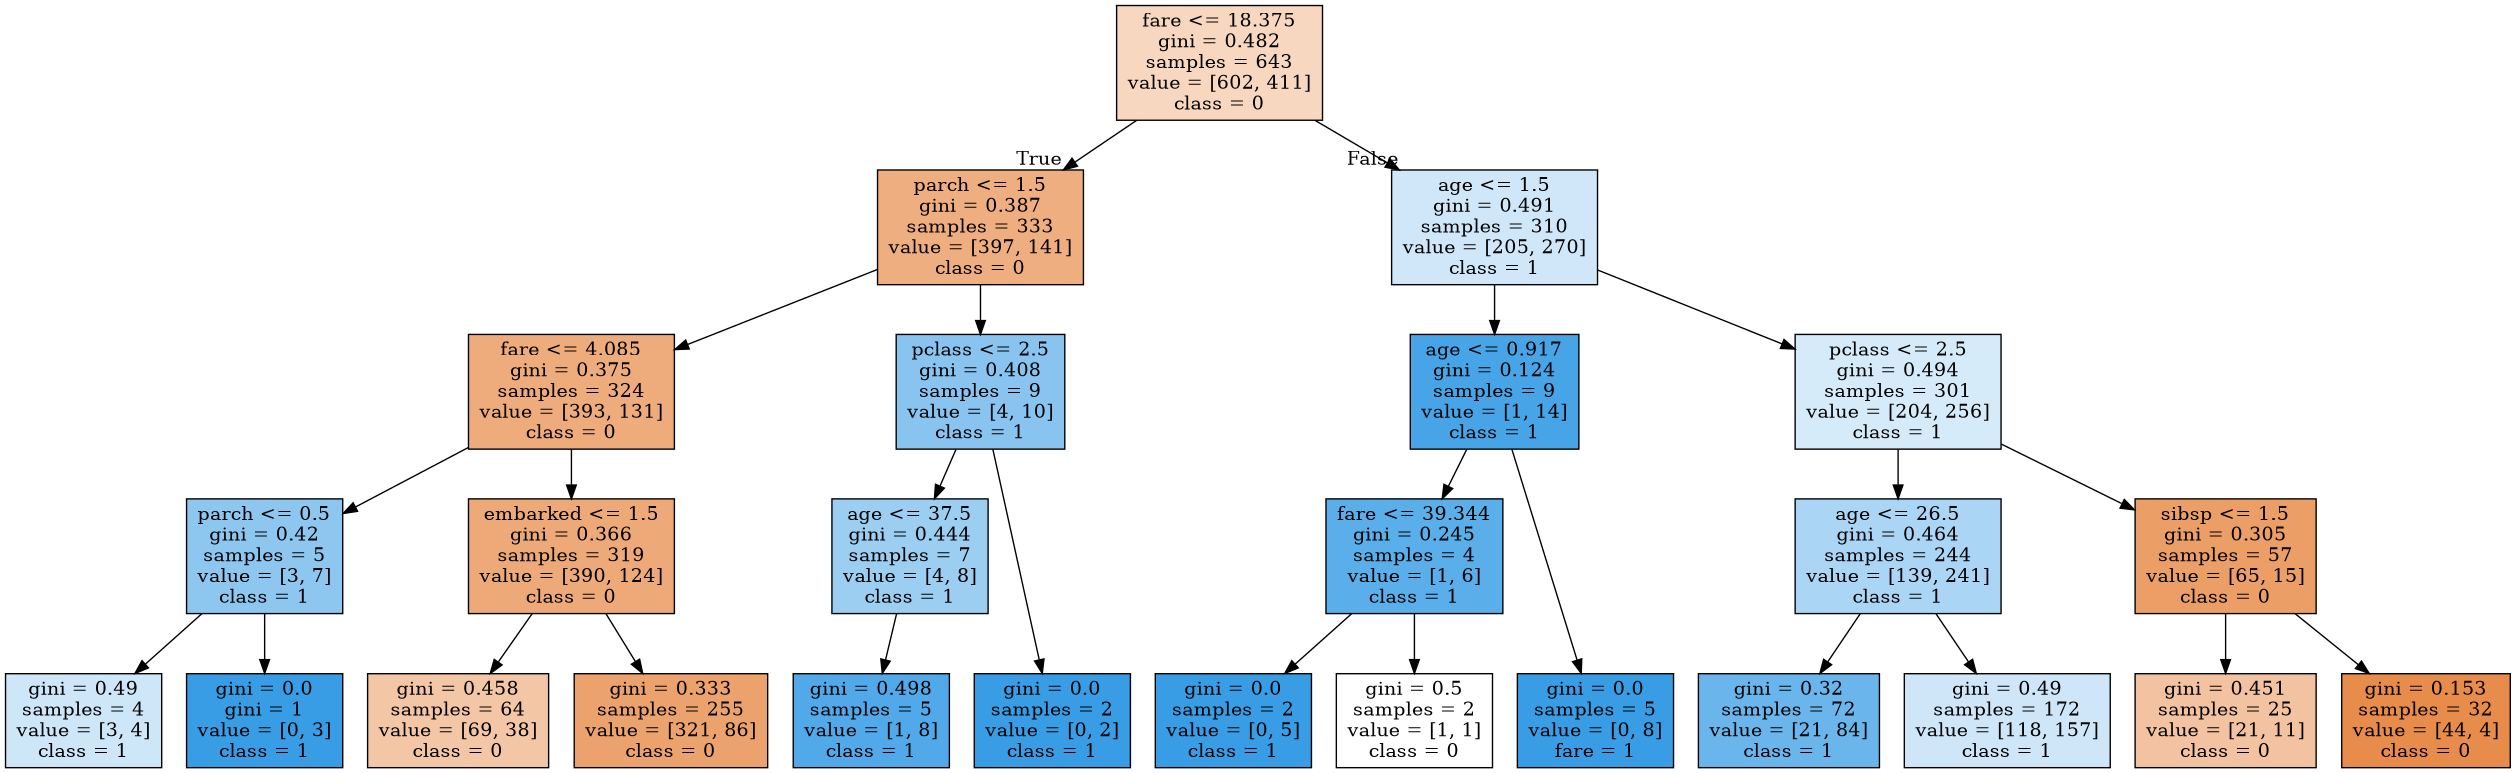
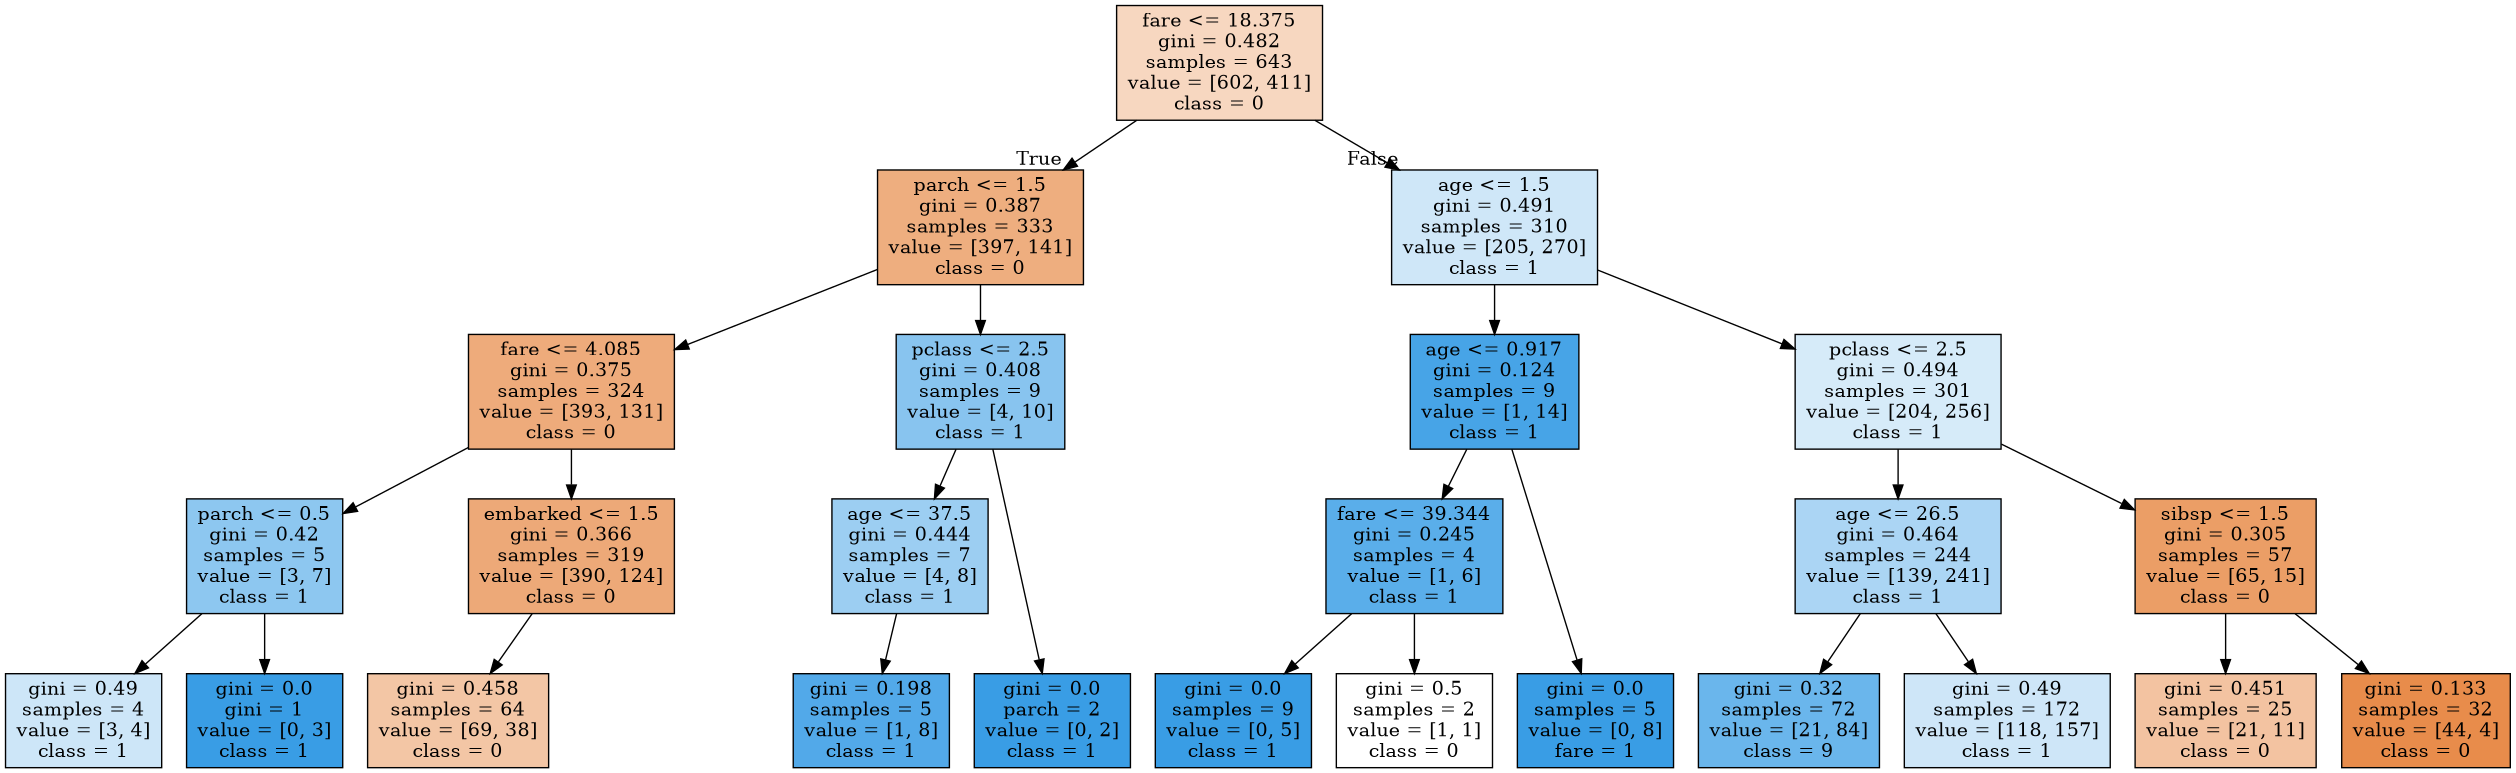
  digraph {
    ranksep=equally
    splines=polyline
    node [color=black fillcolor="#399de5ff" shape=box style=filled]
    n1 [fillcolor="#e5813951" label="fare <= 18.375\ngini = 0.482\nsamples = 643\nvalue = [602, 411]\nclass = 0"]
    n2 [fillcolor="#e58139a4" label="parch <= 1.5\ngini = 0.387\nsamples = 333\nvalue = [397, 141]\nclass = 0"]
    n3 [fillcolor="#399de53d" label="age <= 1.5\ngini = 0.491\nsamples = 310\nvalue = [205, 270]\nclass = 1"]
    n4 [fillcolor="#e58139aa" label="fare <= 4.085\ngini = 0.375\nsamples = 324\nvalue = [393, 131]\nclass = 0"]
    n5 [fillcolor="#399de599" label="pclass <= 2.5\ngini = 0.408\nsamples = 9\nvalue = [4, 10]\nclass = 1"]
    n6 [fillcolor="#399de5ed" label="age <= 0.917\ngini = 0.124\nsamples = 9\nvalue = [1, 14]\nclass = 1"]
    n7 [fillcolor="#399de534" label="pclass <= 2.5\ngini = 0.494\nsamples = 301\nvalue = [204, 256]\nclass = 1"]
    n8 [fillcolor="#399de592" label="parch <= 0.5\ngini = 0.42\nsamples = 5\nvalue = [3, 7]\nclass = 1"]
    n9 [fillcolor="#e58139ae" label="embarked <= 1.5\ngini = 0.366\nsamples = 319\nvalue = [390, 124]\nclass = 0"]
    n10 [fillcolor="#399de57f" label="age <= 37.5\ngini = 0.444\nsamples = 7\nvalue = [4, 8]\nclass = 1"]
    n11 [fillcolor="#399de5d4" label="fare <= 39.344\ngini = 0.245\nsamples = 4\nvalue = [1, 6]\nclass = 1"]
    n12 [fillcolor="#399de56c" label="age <= 26.5\ngini = 0.464\nsamples = 244\nvalue = [139, 241]\nclass = 1"]
    n13 [fillcolor="#e58139c4" label="sibsp <= 1.5\ngini = 0.305\nsamples = 57\nvalue = [65, 15]\nclass = 0"]
    n14 [fillcolor="#399de540" label="gini = 0.49\nsamples = 4\nvalue = [3, 4]\nclass = 1"]
    n15 [label="gini = 0.0\ngini = 1\nvalue = [0, 3]\nclass = 1"]
    n16 [fillcolor="#e5813973" label="gini = 0.458\nsamples = 64\nvalue = [69, 38]\nclass = 0"]
-   n17 [fillcolor="#e58139bb" label="gini = 0.333\nsamples = 255\nvalue = [321, 86]\nclass = 0"]
-   n18 [label="gini = 0.0\nsamples = 2\nvalue = [0, 2]\nclass = 1"]
-   n19 [fillcolor="#399de5df" label="gini = 0.498\nsamples = 5\nvalue = [1, 8]\nclass = 1"]
+   n18 [label="gini = 0.0\nparch = 2\nvalue = [0, 2]\nclass = 1"]
+   n19 [fillcolor="#399de5df" label="gini = 0.198\nsamples = 5\nvalue = [1, 8]\nclass = 1"]
    n20 [label="gini = 0.0\nsamples = 5\nvalue = [0, 8]\nfare = 1"]
-   n21 [label="gini = 0.0\nsamples = 2\nvalue = [0, 5]\nclass = 1"]
+   n21 [label="gini = 0.0\nsamples = 9\nvalue = [0, 5]\nclass = 1"]
    n22 [fillcolor="#e5813900" label="gini = 0.5\nsamples = 2\nvalue = [1, 1]\nclass = 0"]
-   n23 [fillcolor="#399de5bf" label="gini = 0.32\nsamples = 72\nvalue = [21, 84]\nclass = 1"]
+   n23 [fillcolor="#399de5bf" label="gini = 0.32\nsamples = 72\nvalue = [21, 84]\nclass = 9"]
    n24 [fillcolor="#399de53f" label="gini = 0.49\nsamples = 172\nvalue = [118, 157]\nclass = 1"]
    n25 [fillcolor="#e5813979" label="gini = 0.451\nsamples = 25\nvalue = [21, 11]\nclass = 0"]
-   n26 [fillcolor="#e58139e8" label="gini = 0.153\nsamples = 32\nvalue = [44, 4]\nclass = 0"]
+   n26 [fillcolor="#e58139e8" label="gini = 0.133\nsamples = 32\nvalue = [44, 4]\nclass = 0"]
    subgraph sub_1 {
      rank=same
      n1
    }
    subgraph sub_2 {
      rank=same
      n2
      n3
    }
    subgraph sub_3 {
      rank=same
      n4
      n5
      n6
      n7
    }
    subgraph sub_4 {
      rank=same
      n8
      n9
      n10
      n11
      n12
      n13
    }
    subgraph sub_5 {
      rank=same
      n14
      n15
      n16
-     n17
      n18
      n19
      n20
      n21
      n22
      n23
      n24
      n25
      n26
    }
    n1 -> n2 [headlabel=True labelangle=45 labeldistance=2.5]
    n1 -> n3 [headlabel=False labelangle=-45 labeldistance=2.5]
    n2 -> n4
    n2 -> n5
    n3 -> n6
    n3 -> n7
    n4 -> n8
    n4 -> n9
    n5 -> n10
    n5 -> n18
    n6 -> n11
    n6 -> n20
    n7 -> n12
    n7 -> n13
    n8 -> n14
    n8 -> n15
    n9 -> n16
-   n9 -> n17
    n10 -> n19
    n11 -> n21
    n11 -> n22
    n12 -> n23
    n12 -> n24
    n13 -> n25
    n13 -> n26
  }
